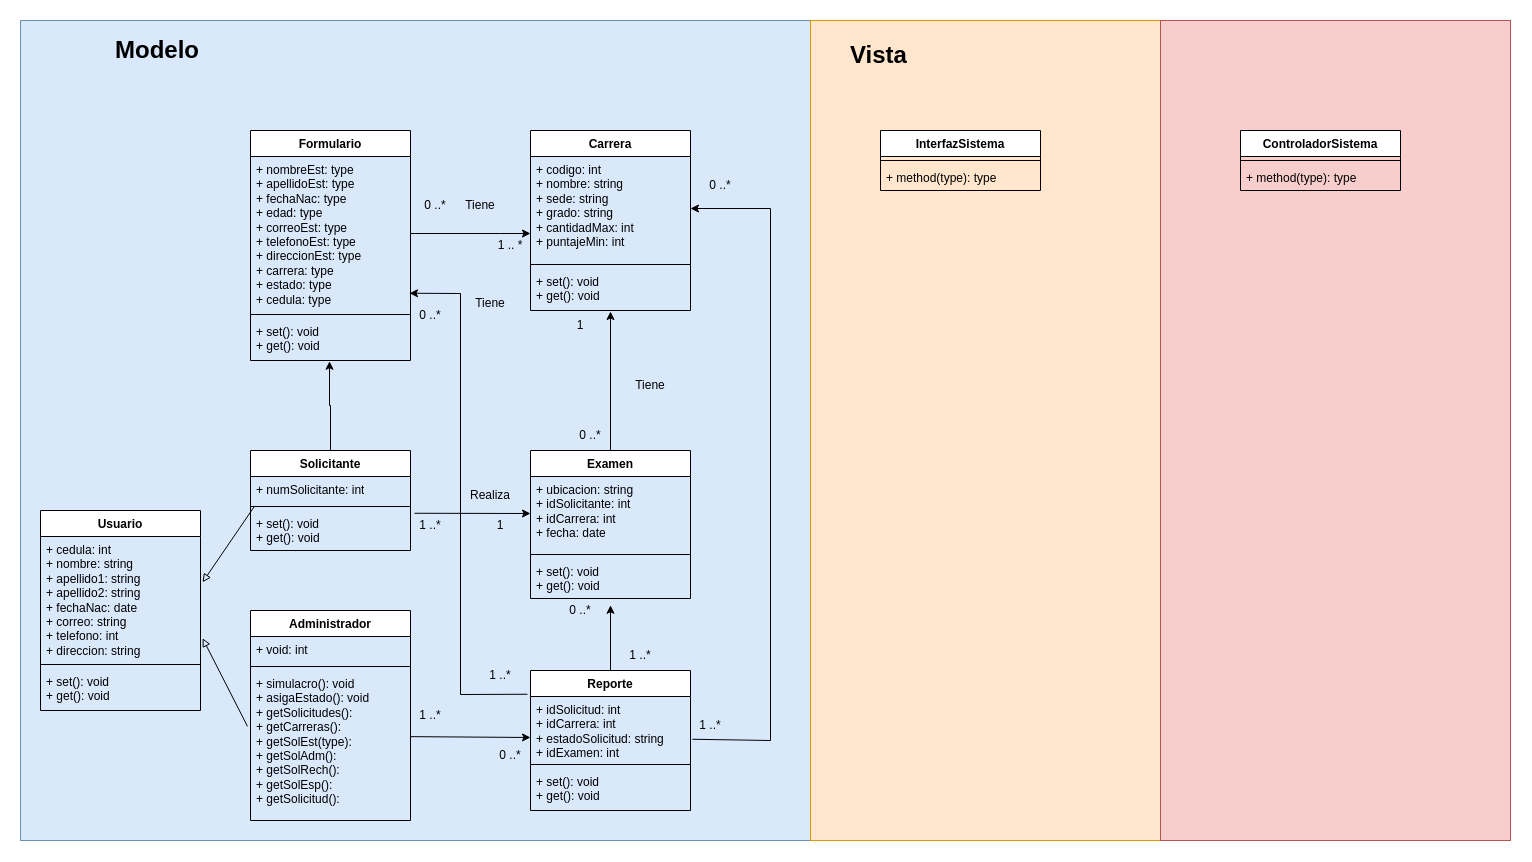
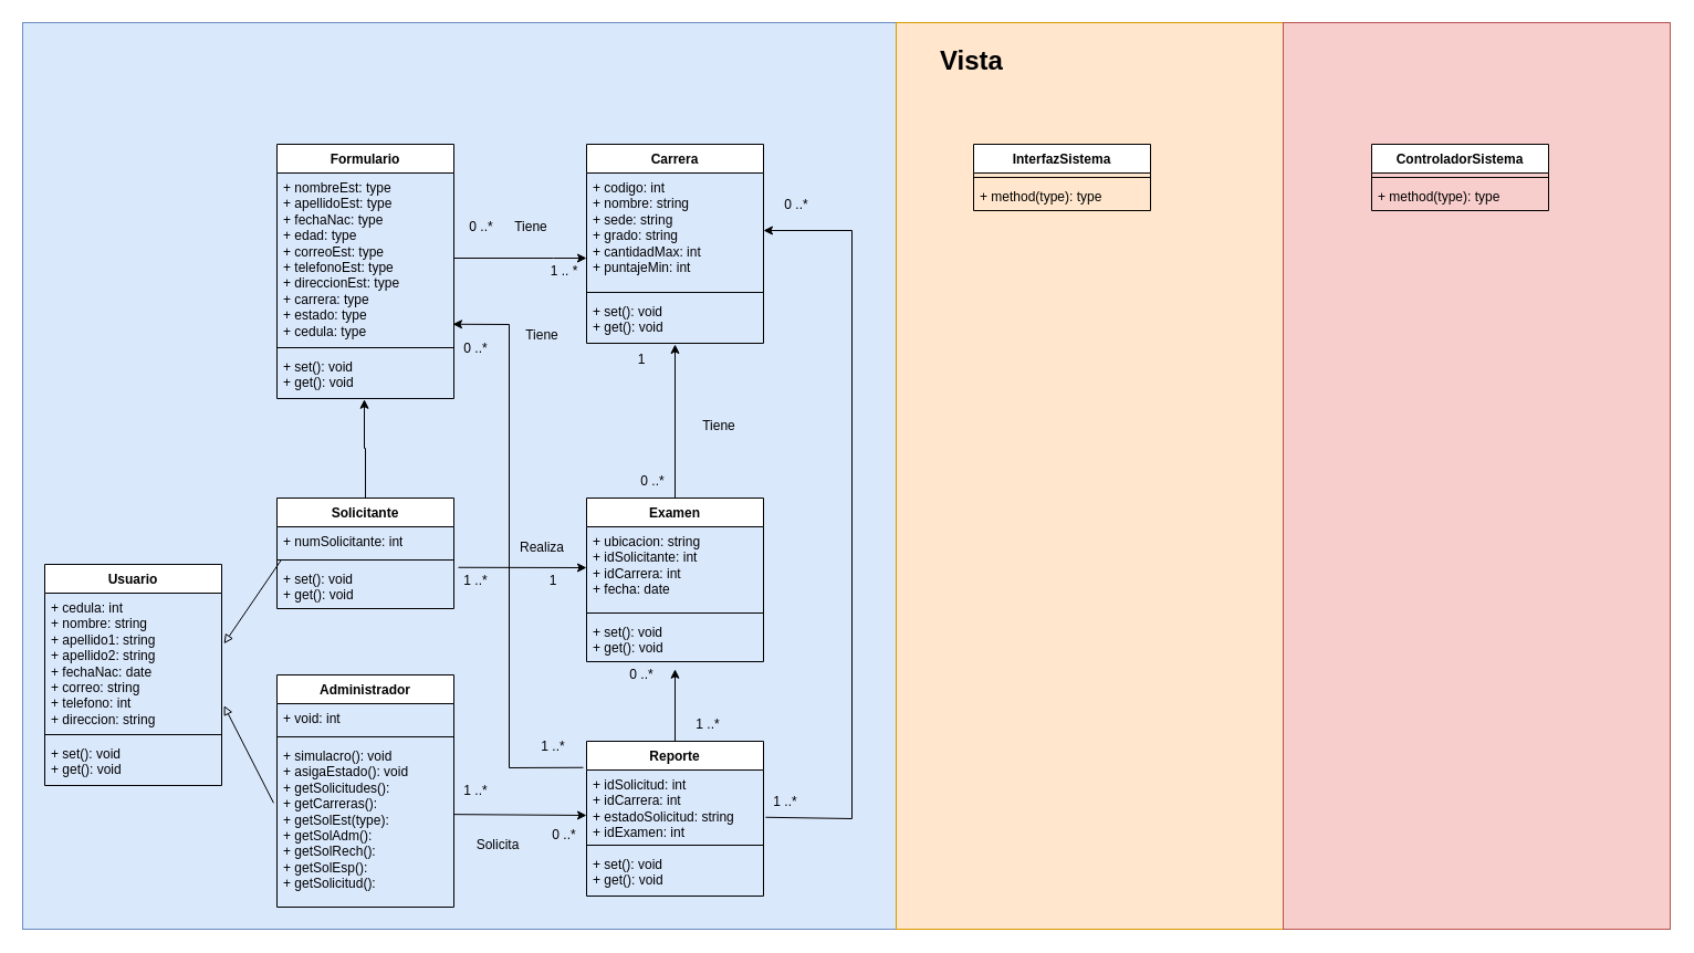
  <mxCell id="0" />
  <mxCell id="1" parent="0" />
  <mxCell id="2" value="" style="rounded=0;whiteSpace=wrap;html=1;fillColor=#dae8fc;strokeColor=#6c8ebf;" vertex="1" parent="1"><mxGeometry x="20" y="20" width="790" height="820" as="geometry" /></mxCell>
  <mxCell id="3" value="Formulario" style="swimlane;fontStyle=1;align=center;verticalAlign=top;childLayout=stackLayout;horizontal=1;startSize=26;horizontalStack=0;resizeParent=1;resizeParentMax=0;resizeLast=0;collapsible=1;marginBottom=0;whiteSpace=wrap;html=1;" vertex="1" parent="1"><mxGeometry x="250" y="130" width="160" height="230" as="geometry" /></mxCell>
  <mxCell id="4" value="+ nombreEst: type&lt;br&gt;+ apellidoEst: type&lt;br&gt;+ fechaNac: type&lt;br&gt;+ edad: type&lt;br&gt;+ correoEst: type&lt;br&gt;+ telefonoEst: type&lt;br&gt;+ direccionEst: type&lt;br&gt;+ carrera: type&lt;br&gt;+ estado: type&lt;br&gt;+ cedula: type" style="text;strokeColor=none;fillColor=none;align=left;verticalAlign=top;spacingLeft=4;spacingRight=4;overflow=hidden;rotatable=0;points=[[0,0.5],[1,0.5]];portConstraint=eastwest;whiteSpace=wrap;html=1;" vertex="1" parent="3"><mxGeometry y="26" width="160" height="154" as="geometry" /></mxCell>
  <mxCell id="5" value="" style="line;strokeWidth=1;fillColor=none;align=left;verticalAlign=middle;spacingTop=-1;spacingLeft=3;spacingRight=3;rotatable=0;labelPosition=right;points=[];portConstraint=eastwest;strokeColor=inherit;" vertex="1" parent="3"><mxGeometry y="180" width="160" height="8" as="geometry" /></mxCell>
  <mxCell id="6" value="+ set(): void&lt;br style=&quot;border-color: var(--border-color);&quot;&gt;+ get(): void" style="text;strokeColor=none;fillColor=none;align=left;verticalAlign=top;spacingLeft=4;spacingRight=4;overflow=hidden;rotatable=0;points=[[0,0.5],[1,0.5]];portConstraint=eastwest;whiteSpace=wrap;html=1;" vertex="1" parent="3"><mxGeometry y="188" width="160" height="42" as="geometry" /></mxCell>
  <mxCell id="7" style="edgeStyle=orthogonalEdgeStyle;rounded=0;orthogonalLoop=1;jettySize=auto;html=1;entryX=0.494;entryY=1.018;entryDx=0;entryDy=0;entryPerimeter=0;" edge="1" parent="1" source="8" target="6"><mxGeometry relative="1" as="geometry"><mxPoint x="330" y="380" as="targetPoint" /></mxGeometry></mxCell>
  <mxCell id="8" value="Solicitante" style="swimlane;fontStyle=1;align=center;verticalAlign=top;childLayout=stackLayout;horizontal=1;startSize=26;horizontalStack=0;resizeParent=1;resizeParentMax=0;resizeLast=0;collapsible=1;marginBottom=0;whiteSpace=wrap;html=1;" vertex="1" parent="1"><mxGeometry x="250" y="450" width="160" height="100" as="geometry" /></mxCell>
  <mxCell id="9" value="+ numSolicitante: int" style="text;strokeColor=none;fillColor=none;align=left;verticalAlign=top;spacingLeft=4;spacingRight=4;overflow=hidden;rotatable=0;points=[[0,0.5],[1,0.5]];portConstraint=eastwest;whiteSpace=wrap;html=1;" vertex="1" parent="8"><mxGeometry y="26" width="160" height="26" as="geometry" /></mxCell>
  <mxCell id="10" value="" style="line;strokeWidth=1;fillColor=none;align=left;verticalAlign=middle;spacingTop=-1;spacingLeft=3;spacingRight=3;rotatable=0;labelPosition=right;points=[];portConstraint=eastwest;strokeColor=inherit;" vertex="1" parent="8"><mxGeometry y="52" width="160" height="8" as="geometry" /></mxCell>
  <mxCell id="11" value="+ set(): void&lt;br style=&quot;border-color: var(--border-color);&quot;&gt;+ get(): void" style="text;strokeColor=none;fillColor=none;align=left;verticalAlign=top;spacingLeft=4;spacingRight=4;overflow=hidden;rotatable=0;points=[[0,0.5],[1,0.5]];portConstraint=eastwest;whiteSpace=wrap;html=1;" vertex="1" parent="8"><mxGeometry y="60" width="160" height="40" as="geometry" /></mxCell>
  <mxCell id="12" value="Administrador" style="swimlane;fontStyle=1;align=center;verticalAlign=top;childLayout=stackLayout;horizontal=1;startSize=26;horizontalStack=0;resizeParent=1;resizeParentMax=0;resizeLast=0;collapsible=1;marginBottom=0;whiteSpace=wrap;html=1;" vertex="1" parent="1"><mxGeometry x="250" y="610" width="160" height="210" as="geometry" /></mxCell>
  <mxCell id="13" value="+ void: int" style="text;strokeColor=none;fillColor=none;align=left;verticalAlign=top;spacingLeft=4;spacingRight=4;overflow=hidden;rotatable=0;points=[[0,0.5],[1,0.5]];portConstraint=eastwest;whiteSpace=wrap;html=1;" vertex="1" parent="12"><mxGeometry y="26" width="160" height="26" as="geometry" /></mxCell>
  <mxCell id="14" value="" style="line;strokeWidth=1;fillColor=none;align=left;verticalAlign=middle;spacingTop=-1;spacingLeft=3;spacingRight=3;rotatable=0;labelPosition=right;points=[];portConstraint=eastwest;strokeColor=inherit;" vertex="1" parent="12"><mxGeometry y="52" width="160" height="8" as="geometry" /></mxCell>
  <mxCell id="15" value="+ simulacro(): void&lt;br&gt;+ asigaEstado(): void&lt;br&gt;+ getSolicitudes():&amp;nbsp;&lt;br&gt;+ getCarreras():&amp;nbsp;&lt;br&gt;+ getSolEst(type):&amp;nbsp;&lt;br&gt;+ getSolAdm():&amp;nbsp;&lt;br&gt;+ getSolRech():&amp;nbsp;&lt;br&gt;+ getSolEsp():&amp;nbsp;&lt;br&gt;+ getSolicitud():&amp;nbsp;" style="text;strokeColor=none;fillColor=none;align=left;verticalAlign=top;spacingLeft=4;spacingRight=4;overflow=hidden;rotatable=0;points=[[0,0.5],[1,0.5]];portConstraint=eastwest;whiteSpace=wrap;html=1;" vertex="1" parent="12"><mxGeometry y="60" width="160" height="150" as="geometry" /></mxCell>
  <mxCell id="16" value="Carrera" style="swimlane;fontStyle=1;align=center;verticalAlign=top;childLayout=stackLayout;horizontal=1;startSize=26;horizontalStack=0;resizeParent=1;resizeParentMax=0;resizeLast=0;collapsible=1;marginBottom=0;whiteSpace=wrap;html=1;" vertex="1" parent="1"><mxGeometry x="530" y="130" width="160" height="180" as="geometry" /></mxCell>
  <mxCell id="17" value="+ codigo: int&lt;br&gt;+ nombre: string&lt;br&gt;+ sede: string&lt;br&gt;+ grado: string&lt;br&gt;+ cantidadMax: int&lt;br&gt;+ puntajeMin: int" style="text;strokeColor=none;fillColor=none;align=left;verticalAlign=top;spacingLeft=4;spacingRight=4;overflow=hidden;rotatable=0;points=[[0,0.5],[1,0.5]];portConstraint=eastwest;whiteSpace=wrap;html=1;" vertex="1" parent="16"><mxGeometry y="26" width="160" height="104" as="geometry" /></mxCell>
  <mxCell id="18" value="" style="line;strokeWidth=1;fillColor=none;align=left;verticalAlign=middle;spacingTop=-1;spacingLeft=3;spacingRight=3;rotatable=0;labelPosition=right;points=[];portConstraint=eastwest;strokeColor=inherit;" vertex="1" parent="16"><mxGeometry y="130" width="160" height="8" as="geometry" /></mxCell>
  <mxCell id="19" value="+ set(): void&lt;br style=&quot;border-color: var(--border-color);&quot;&gt;+ get(): void" style="text;strokeColor=none;fillColor=none;align=left;verticalAlign=top;spacingLeft=4;spacingRight=4;overflow=hidden;rotatable=0;points=[[0,0.5],[1,0.5]];portConstraint=eastwest;whiteSpace=wrap;html=1;" vertex="1" parent="16"><mxGeometry y="138" width="160" height="42" as="geometry" /></mxCell>
  <mxCell id="20" value="Reporte" style="swimlane;fontStyle=1;align=center;verticalAlign=top;childLayout=stackLayout;horizontal=1;startSize=26;horizontalStack=0;resizeParent=1;resizeParentMax=0;resizeLast=0;collapsible=1;marginBottom=0;whiteSpace=wrap;html=1;" vertex="1" parent="1"><mxGeometry x="530" y="670" width="160" height="140" as="geometry" /></mxCell>
  <mxCell id="21" value="+ idSolicitud: int&lt;br&gt;+ idCarrera: int&lt;br&gt;+ estadoSolicitud: string&lt;br&gt;+ idExamen: int" style="text;strokeColor=none;fillColor=none;align=left;verticalAlign=top;spacingLeft=4;spacingRight=4;overflow=hidden;rotatable=0;points=[[0,0.5],[1,0.5]];portConstraint=eastwest;whiteSpace=wrap;html=1;" vertex="1" parent="20"><mxGeometry y="26" width="160" height="64" as="geometry" /></mxCell>
  <mxCell id="22" value="" style="line;strokeWidth=1;fillColor=none;align=left;verticalAlign=middle;spacingTop=-1;spacingLeft=3;spacingRight=3;rotatable=0;labelPosition=right;points=[];portConstraint=eastwest;strokeColor=inherit;" vertex="1" parent="20"><mxGeometry y="90" width="160" height="8" as="geometry" /></mxCell>
  <mxCell id="23" value="+ set(): void&lt;br style=&quot;border-color: var(--border-color);&quot;&gt;+ get(): void" style="text;strokeColor=none;fillColor=none;align=left;verticalAlign=top;spacingLeft=4;spacingRight=4;overflow=hidden;rotatable=0;points=[[0,0.5],[1,0.5]];portConstraint=eastwest;whiteSpace=wrap;html=1;" vertex="1" parent="20"><mxGeometry y="98" width="160" height="42" as="geometry" /></mxCell>
  <mxCell id="24" value="Usuario" style="swimlane;fontStyle=1;align=center;verticalAlign=top;childLayout=stackLayout;horizontal=1;startSize=26;horizontalStack=0;resizeParent=1;resizeParentMax=0;resizeLast=0;collapsible=1;marginBottom=0;whiteSpace=wrap;html=1;" vertex="1" parent="1"><mxGeometry x="40" y="510" width="160" height="200" as="geometry" /></mxCell>
  <mxCell id="25" value="+ cedula: int&lt;br&gt;+ nombre: string&lt;br&gt;+ apellido1: string&lt;br&gt;+ apellido2: string&lt;br&gt;+ fechaNac: date&lt;br&gt;+ correo: string&lt;br&gt;+ telefono: int&lt;br&gt;+ direccion: string" style="text;strokeColor=none;fillColor=none;align=left;verticalAlign=top;spacingLeft=4;spacingRight=4;overflow=hidden;rotatable=0;points=[[0,0.5],[1,0.5]];portConstraint=eastwest;whiteSpace=wrap;html=1;" vertex="1" parent="24"><mxGeometry y="26" width="160" height="124" as="geometry" /></mxCell>
  <mxCell id="26" value="" style="line;strokeWidth=1;fillColor=none;align=left;verticalAlign=middle;spacingTop=-1;spacingLeft=3;spacingRight=3;rotatable=0;labelPosition=right;points=[];portConstraint=eastwest;strokeColor=inherit;" vertex="1" parent="24"><mxGeometry y="150" width="160" height="8" as="geometry" /></mxCell>
  <mxCell id="27" value="+ set(): void&lt;br&gt;+ get(): void" style="text;strokeColor=none;fillColor=none;align=left;verticalAlign=top;spacingLeft=4;spacingRight=4;overflow=hidden;rotatable=0;points=[[0,0.5],[1,0.5]];portConstraint=eastwest;whiteSpace=wrap;html=1;" vertex="1" parent="24"><mxGeometry y="158" width="160" height="42" as="geometry" /></mxCell>
  <mxCell id="28" style="edgeStyle=orthogonalEdgeStyle;rounded=0;orthogonalLoop=1;jettySize=auto;html=1;" edge="1" parent="1" source="29"><mxGeometry relative="1" as="geometry"><mxPoint x="610" y="311" as="targetPoint" /><Array as="points"><mxPoint x="610" y="311" /></Array></mxGeometry></mxCell>
  <mxCell id="29" value="Examen" style="swimlane;fontStyle=1;align=center;verticalAlign=top;childLayout=stackLayout;horizontal=1;startSize=26;horizontalStack=0;resizeParent=1;resizeParentMax=0;resizeLast=0;collapsible=1;marginBottom=0;whiteSpace=wrap;html=1;" vertex="1" parent="1"><mxGeometry x="530" y="450" width="160" height="148" as="geometry" /></mxCell>
  <mxCell id="30" value="+ ubicacion: string&lt;br&gt;+ idSolicitante: int&lt;br&gt;+ idCarrera: int&lt;br&gt;+ fecha: date" style="text;strokeColor=none;fillColor=none;align=left;verticalAlign=top;spacingLeft=4;spacingRight=4;overflow=hidden;rotatable=0;points=[[0,0.5],[1,0.5]];portConstraint=eastwest;whiteSpace=wrap;html=1;" vertex="1" parent="29"><mxGeometry y="26" width="160" height="74" as="geometry" /></mxCell>
  <mxCell id="31" value="" style="line;strokeWidth=1;fillColor=none;align=left;verticalAlign=middle;spacingTop=-1;spacingLeft=3;spacingRight=3;rotatable=0;labelPosition=right;points=[];portConstraint=eastwest;strokeColor=inherit;" vertex="1" parent="29"><mxGeometry y="100" width="160" height="8" as="geometry" /></mxCell>
  <mxCell id="32" value="+ set(): void&lt;br style=&quot;border-color: var(--border-color);&quot;&gt;+ get(): void" style="text;strokeColor=none;fillColor=none;align=left;verticalAlign=top;spacingLeft=4;spacingRight=4;overflow=hidden;rotatable=0;points=[[0,0.5],[1,0.5]];portConstraint=eastwest;whiteSpace=wrap;html=1;" vertex="1" parent="29"><mxGeometry y="108" width="160" height="40" as="geometry" /></mxCell>
- <mxCell id="33" value="&lt;h1&gt;Modelo&lt;/h1&gt;" style="text;html=1;strokeColor=none;fillColor=none;spacing=5;spacingTop=-20;whiteSpace=wrap;overflow=hidden;rounded=0;" vertex="1" parent="1"><mxGeometry x="110" y="30" width="100" height="40" as="geometry" /></mxCell>
  <mxCell id="34" style="edgeStyle=orthogonalEdgeStyle;rounded=0;orthogonalLoop=1;jettySize=auto;html=1;" edge="1" parent="1" source="4" target="17"><mxGeometry relative="1" as="geometry"><Array as="points"><mxPoint x="500" y="233" /><mxPoint x="500" y="233" /></Array></mxGeometry></mxCell>
  <mxCell id="35" value="" style="endArrow=classic;html=1;rounded=0;exitX=1.002;exitY=0.441;exitDx=0;exitDy=0;exitPerimeter=0;" edge="1" parent="1" source="15"><mxGeometry width="50" height="50" relative="1" as="geometry"><mxPoint x="440" y="750" as="sourcePoint" /><mxPoint x="530" y="737" as="targetPoint" /></mxGeometry></mxCell>
  <mxCell id="36" value="" style="endArrow=block;html=1;rounded=0;exitX=-0.019;exitY=0.372;exitDx=0;exitDy=0;exitPerimeter=0;entryX=1.013;entryY=0.821;entryDx=0;entryDy=0;entryPerimeter=0;endFill=0;" edge="1" parent="1" source="15" target="25"><mxGeometry width="50" height="50" relative="1" as="geometry"><mxPoint x="250" y="650" as="sourcePoint" /><mxPoint x="300" y="600" as="targetPoint" /></mxGeometry></mxCell>
  <mxCell id="37" value="" style="endArrow=block;html=1;rounded=0;entryX=1.013;entryY=0.369;entryDx=0;entryDy=0;entryPerimeter=0;endFill=0;exitX=0.025;exitY=1.144;exitDx=0;exitDy=0;exitPerimeter=0;" edge="1" parent="1" source="9" target="25"><mxGeometry width="50" height="50" relative="1" as="geometry"><mxPoint y="511" as="sourcePoint" x="240" /><mxPoint x="270" y="580" as="targetPoint" /></mxGeometry></mxCell>
  <mxCell id="38" value="" style="endArrow=classic;html=1;rounded=0;exitX=1.025;exitY=0.069;exitDx=0;exitDy=0;exitPerimeter=0;entryX=0;entryY=0.5;entryDx=0;entryDy=0;" edge="1" parent="1" source="11" target="30"><mxGeometry width="50" height="50" relative="1" as="geometry"><mxPoint x="450" y="530" as="sourcePoint" /><mxPoint x="500" y="480" as="targetPoint" /></mxGeometry></mxCell>
  <mxCell id="39" value="" style="endArrow=classic;html=1;rounded=0;entryX=0.5;entryY=1.169;entryDx=0;entryDy=0;entryPerimeter=0;exitX=0.5;exitY=0;exitDx=0;exitDy=0;" edge="1" parent="1" source="20" target="32"><mxGeometry width="50" height="50" relative="1" as="geometry"><mxPoint x="560" y="670" as="sourcePoint" /><mxPoint x="610" y="620" as="targetPoint" /></mxGeometry></mxCell>
  <mxCell id="40" value="" style="endArrow=classic;html=1;rounded=0;exitX=1.012;exitY=0.668;exitDx=0;exitDy=0;exitPerimeter=0;entryX=1;entryY=0.5;entryDx=0;entryDy=0;" edge="1" parent="1" source="21" target="17"><mxGeometry width="50" height="50" relative="1" as="geometry"><mxPoint x="720" y="750" as="sourcePoint" /><mxPoint x="760" y="220" as="targetPoint" /><Array as="points"><mxPoint x="770" y="740" /><mxPoint x="770" y="208" /></Array></mxGeometry></mxCell>
  <mxCell id="41" value="" style="endArrow=classic;html=1;rounded=0;exitX=-0.019;exitY=-0.035;exitDx=0;exitDy=0;exitPerimeter=0;entryX=0.994;entryY=0.888;entryDx=0;entryDy=0;entryPerimeter=0;" edge="1" parent="1" source="21" target="4"><mxGeometry width="50" height="50" relative="1" as="geometry"><mxPoint x="460" y="640" as="sourcePoint" /><mxPoint x="460" y="300" as="targetPoint" /><Array as="points"><mxPoint x="460" y="694" /><mxPoint x="460" y="293" /></Array></mxGeometry></mxCell>
  <mxCell id="42" value="Realiza" style="text;html=1;strokeColor=none;fillColor=none;align=center;verticalAlign=middle;whiteSpace=wrap;rounded=0;" vertex="1" parent="1"><mxGeometry x="460" y="480" width="60" height="30" as="geometry" /></mxCell>
  <mxCell id="43" value="Tiene" style="text;html=1;strokeColor=none;fillColor=none;align=center;verticalAlign=middle;whiteSpace=wrap;rounded=0;" vertex="1" parent="1"><mxGeometry x="450" y="190" width="60" height="30" as="geometry" /></mxCell>
  <mxCell id="44" value="Tiene" style="text;html=1;strokeColor=none;fillColor=none;align=center;verticalAlign=middle;whiteSpace=wrap;rounded=0;" vertex="1" parent="1"><mxGeometry x="620" y="370" width="60" height="30" as="geometry" /></mxCell>
  <mxCell id="45" value="Tiene" style="text;html=1;strokeColor=none;fillColor=none;align=center;verticalAlign=middle;whiteSpace=wrap;rounded=0;" vertex="1" parent="1"><mxGeometry x="460" y="288" width="60" height="30" as="geometry" /></mxCell>
+ <mxCell id="46" value="Solicita" style="text;html=1;strokeColor=none;fillColor=none;align=center;verticalAlign=middle;whiteSpace=wrap;rounded=0;" vertex="1" parent="1"><mxGeometry x="420" y="749" width="60" height="30" as="geometry" /></mxCell>
  <mxCell id="47" value="1 ..*" style="text;html=1;strokeColor=none;fillColor=none;align=center;verticalAlign=middle;whiteSpace=wrap;rounded=0;" vertex="1" parent="1"><mxGeometry x="400" y="700" width="60" height="30" as="geometry" /></mxCell>
  <mxCell id="48" value="0 ..*" style="text;html=1;strokeColor=none;fillColor=none;align=center;verticalAlign=middle;whiteSpace=wrap;rounded=0;" vertex="1" parent="1"><mxGeometry x="480" y="740" width="60" height="30" as="geometry" /></mxCell>
  <mxCell id="49" value="1 ..*" style="text;html=1;strokeColor=none;fillColor=none;align=center;verticalAlign=middle;whiteSpace=wrap;rounded=0;" vertex="1" parent="1"><mxGeometry x="610" y="640" width="60" height="30" as="geometry" /></mxCell>
  <mxCell id="50" value="0 ..*" style="text;html=1;strokeColor=none;fillColor=none;align=center;verticalAlign=middle;whiteSpace=wrap;rounded=0;" vertex="1" parent="1"><mxGeometry x="550" y="595" width="60" height="30" as="geometry" /></mxCell>
  <mxCell id="51" value="1 ..*" style="text;html=1;strokeColor=none;fillColor=none;align=center;verticalAlign=middle;whiteSpace=wrap;rounded=0;" vertex="1" parent="1"><mxGeometry x="400" y="510" width="60" height="30" as="geometry" /></mxCell>
  <mxCell id="52" value="1" style="text;html=1;strokeColor=none;fillColor=none;align=center;verticalAlign=middle;whiteSpace=wrap;rounded=0;" vertex="1" parent="1"><mxGeometry x="470" y="510" width="60" height="30" as="geometry" /></mxCell>
  <mxCell id="53" value="1" style="text;html=1;strokeColor=none;fillColor=none;align=center;verticalAlign=middle;whiteSpace=wrap;rounded=0;" vertex="1" parent="1"><mxGeometry x="550" y="310" width="60" height="30" as="geometry" /></mxCell>
  <mxCell id="54" value="0 ..*" style="text;html=1;strokeColor=none;fillColor=none;align=center;verticalAlign=middle;whiteSpace=wrap;rounded=0;" vertex="1" parent="1"><mxGeometry x="560" y="420" width="60" height="30" as="geometry" /></mxCell>
  <mxCell id="55" value="1 ..*" style="text;html=1;strokeColor=none;fillColor=none;align=center;verticalAlign=middle;whiteSpace=wrap;rounded=0;" vertex="1" parent="1"><mxGeometry x="470" y="660" width="60" height="30" as="geometry" /></mxCell>
  <mxCell id="56" value="0 ..*" style="text;html=1;strokeColor=none;fillColor=none;align=center;verticalAlign=middle;whiteSpace=wrap;rounded=0;" vertex="1" parent="1"><mxGeometry x="400" y="300" width="60" height="30" as="geometry" /></mxCell>
  <mxCell id="57" value="0 ..*" style="text;html=1;strokeColor=none;fillColor=none;align=center;verticalAlign=middle;whiteSpace=wrap;rounded=0;" vertex="1" parent="1"><mxGeometry x="690" y="170" width="60" height="30" as="geometry" /></mxCell>
  <mxCell id="58" value="1 ..*" style="text;html=1;strokeColor=none;fillColor=none;align=center;verticalAlign=middle;whiteSpace=wrap;rounded=0;" vertex="1" parent="1"><mxGeometry x="680" y="710" width="60" height="30" as="geometry" /></mxCell>
  <mxCell id="59" value="0 ..*" style="text;html=1;strokeColor=none;fillColor=none;align=center;verticalAlign=middle;whiteSpace=wrap;rounded=0;" vertex="1" parent="1"><mxGeometry x="410" y="190" width="50" height="30" as="geometry" /></mxCell>
  <mxCell id="60" value="1 .. *" style="text;html=1;strokeColor=none;fillColor=none;align=center;verticalAlign=middle;whiteSpace=wrap;rounded=0;" vertex="1" parent="1"><mxGeometry x="485" y="230" width="50" height="30" as="geometry" /></mxCell>
  <mxCell id="61" value="" style="rounded=0;whiteSpace=wrap;html=1;fillColor=#ffe6cc;strokeColor=#d79b00;" vertex="1" parent="1"><mxGeometry x="810" y="20" width="350" height="820" as="geometry" /></mxCell>
  <mxCell id="62" value="" style="rounded=0;whiteSpace=wrap;html=1;fillColor=#f8cecc;strokeColor=#b85450;" vertex="1" parent="1"><mxGeometry x="1160" y="20" width="350" height="820" as="geometry" /></mxCell>
  <mxCell id="63" value="&lt;h1&gt;Vista&lt;/h1&gt;" style="text;html=1;strokeColor=none;fillColor=none;spacing=5;spacingTop=-20;whiteSpace=wrap;overflow=hidden;rounded=0;" vertex="1" parent="1"><mxGeometry x="845" y="35" width="100" height="40" as="geometry" /></mxCell>
  <mxCell id="64" value="InterfazSistema" style="swimlane;fontStyle=1;align=center;verticalAlign=top;childLayout=stackLayout;horizontal=1;startSize=26;horizontalStack=0;resizeParent=1;resizeParentMax=0;resizeLast=0;collapsible=1;marginBottom=0;whiteSpace=wrap;html=1;" vertex="1" parent="1"><mxGeometry x="880" y="130" width="160" height="60" as="geometry" /></mxCell>
  <mxCell id="65" value="" style="line;strokeWidth=1;fillColor=none;align=left;verticalAlign=middle;spacingTop=-1;spacingLeft=3;spacingRight=3;rotatable=0;labelPosition=right;points=[];portConstraint=eastwest;strokeColor=inherit;" vertex="1" parent="64"><mxGeometry y="26" width="160" height="8" as="geometry" /></mxCell>
  <mxCell id="66" value="+ method(type): type" style="text;strokeColor=none;fillColor=none;align=left;verticalAlign=top;spacingLeft=4;spacingRight=4;overflow=hidden;rotatable=0;points=[[0,0.5],[1,0.5]];portConstraint=eastwest;whiteSpace=wrap;html=1;" vertex="1" parent="64"><mxGeometry y="34" width="160" height="26" as="geometry" /></mxCell>
  <mxCell id="67" value="ControladorSistema" style="swimlane;fontStyle=1;align=center;verticalAlign=top;childLayout=stackLayout;horizontal=1;startSize=26;horizontalStack=0;resizeParent=1;resizeParentMax=0;resizeLast=0;collapsible=1;marginBottom=0;whiteSpace=wrap;html=1;" vertex="1" parent="1"><mxGeometry x="1240" y="130" width="160" height="60" as="geometry" /></mxCell>
  <mxCell id="68" value="" style="line;strokeWidth=1;fillColor=none;align=left;verticalAlign=middle;spacingTop=-1;spacingLeft=3;spacingRight=3;rotatable=0;labelPosition=right;points=[];portConstraint=eastwest;strokeColor=inherit;" vertex="1" parent="67"><mxGeometry y="26" width="160" height="8" as="geometry" /></mxCell>
  <mxCell id="69" value="+ method(type): type" style="text;strokeColor=none;fillColor=none;align=left;verticalAlign=top;spacingLeft=4;spacingRight=4;overflow=hidden;rotatable=0;points=[[0,0.5],[1,0.5]];portConstraint=eastwest;whiteSpace=wrap;html=1;" vertex="1" parent="67"><mxGeometry y="34" width="160" height="26" as="geometry" /></mxCell>
